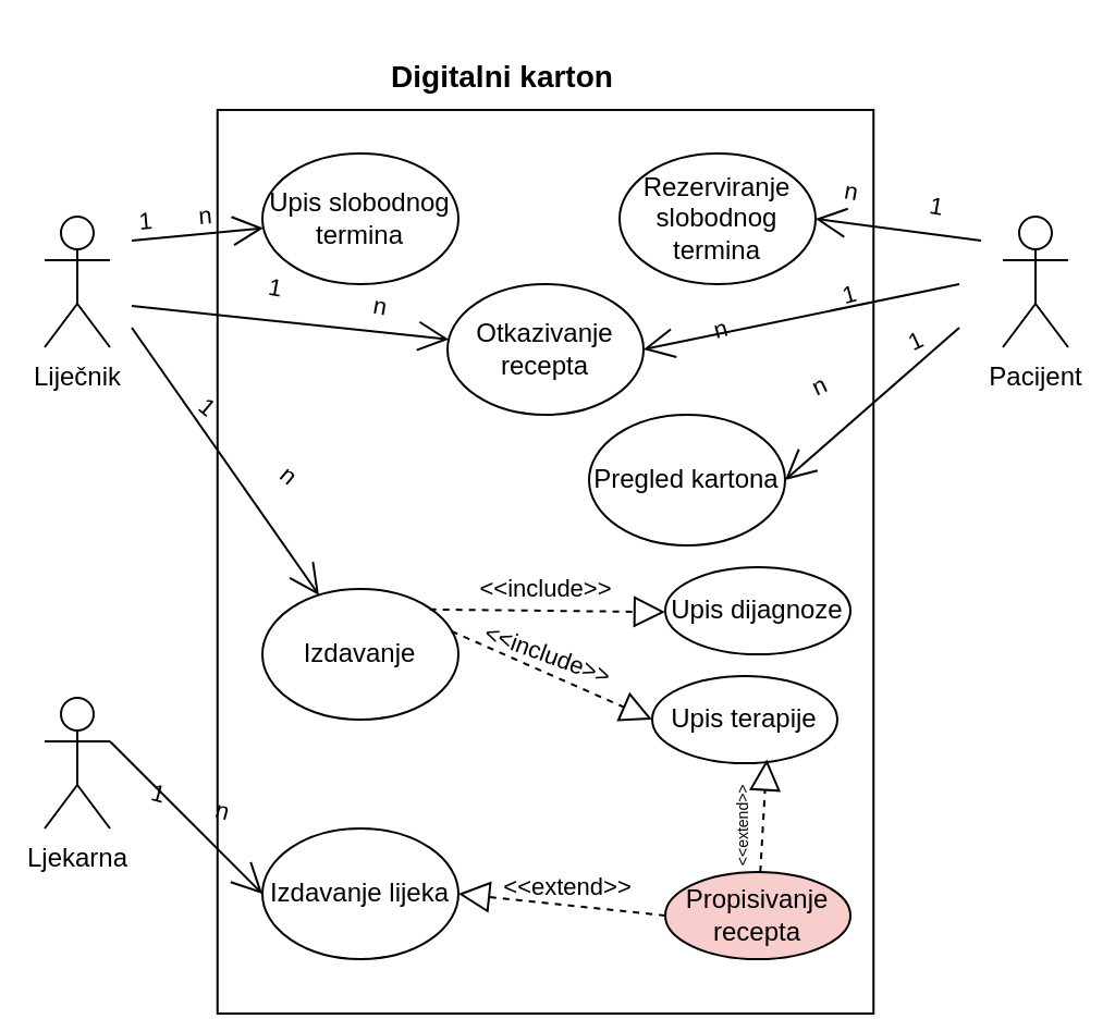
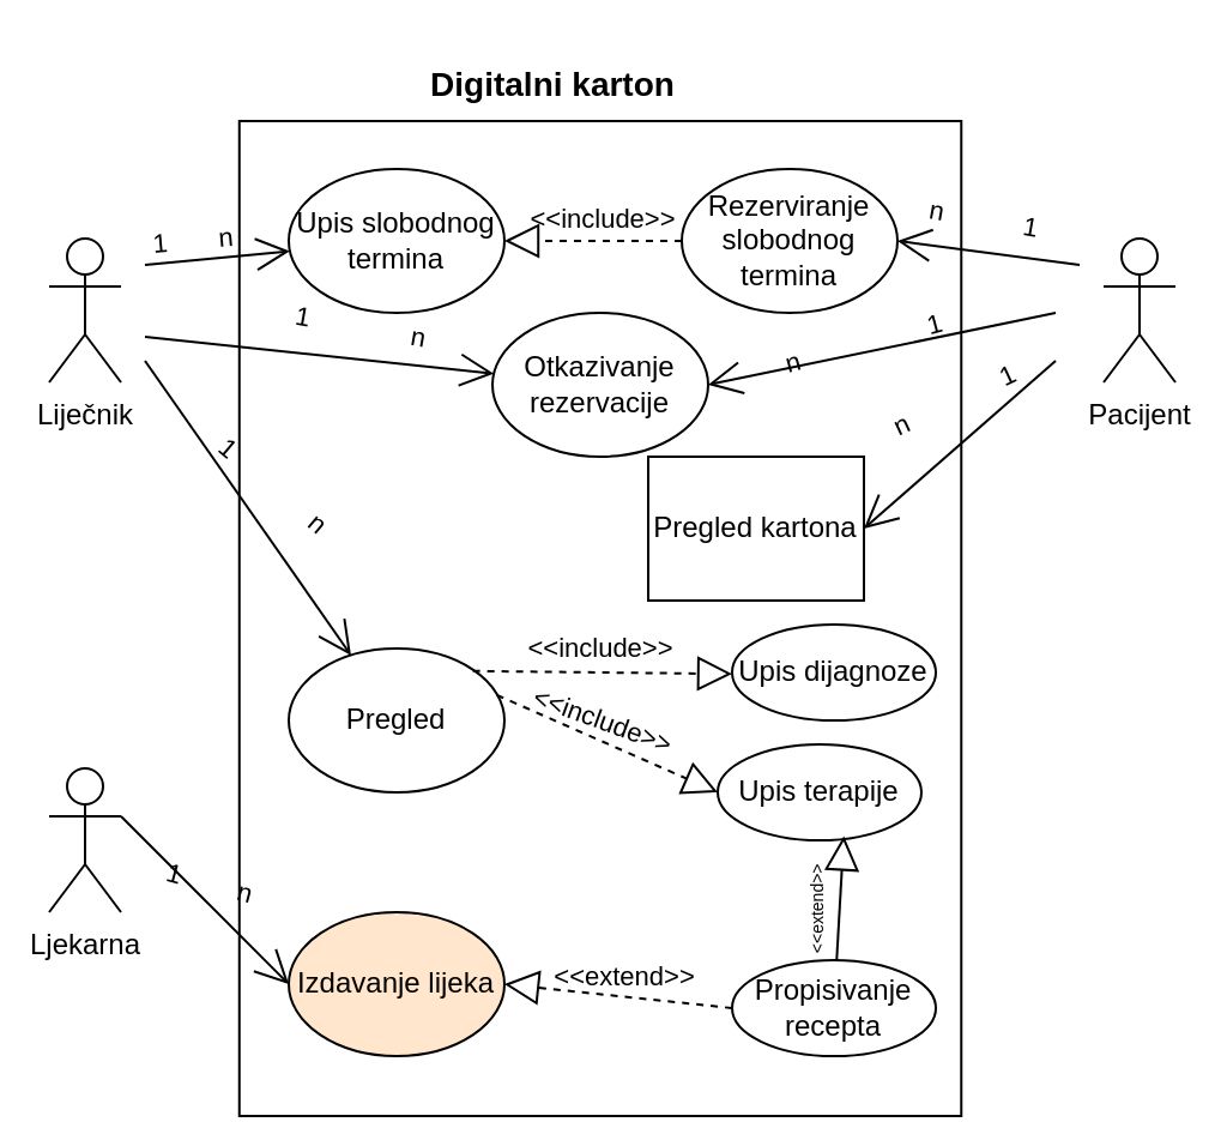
  <mxCell id="0" />
  <mxCell id="1" parent="0" />
  <mxCell id="2" value="" style="rounded=0;whiteSpace=wrap;html=1;rotation=-90;" parent="1" vertex="1"><mxGeometry x="42.5" y="106.88" width="415" height="301.25" as="geometry" /></mxCell>
  <mxCell id="3" value="Liječnik" style="shape=umlActor;verticalLabelPosition=bottom;verticalAlign=top;html=1;outlineConnect=0;" parent="1" vertex="1"><mxGeometry x="20" y="99" width="30" height="60" as="geometry" /></mxCell>
  <mxCell id="4" value="Upis slobodnog termina" style="ellipse;whiteSpace=wrap;html=1;" parent="1" vertex="1"><mxGeometry x="120" y="70" width="90" height="60" as="geometry" /></mxCell>
  <mxCell id="5" value="&lt;b&gt;&lt;font style=&quot;font-size: 14px;&quot;&gt;Digitalni karton&lt;/font&gt;&lt;/b&gt;" style="text;html=1;align=center;verticalAlign=middle;resizable=0;points=[];autosize=1;strokeColor=none;fillColor=none;" parent="1" vertex="1"><mxGeometry x="165" y="20" width="130" height="30" as="geometry" /></mxCell>
  <mxCell id="6" value="Pacijent" style="shape=umlActor;verticalLabelPosition=bottom;verticalAlign=top;html=1;outlineConnect=0;" parent="1" vertex="1"><mxGeometry x="460" y="99" width="30" height="60" as="geometry" /></mxCell>
  <mxCell id="7" value="Rezerviranje slobodnog termina" style="ellipse;whiteSpace=wrap;html=1;" parent="1" vertex="1"><mxGeometry x="284" y="70" width="90" height="60" as="geometry" /></mxCell>
  <mxCell id="8" value="" style="endArrow=open;endFill=1;endSize=12;html=1;rounded=0;" parent="1" target="4" edge="1"><mxGeometry width="160" relative="1" as="geometry"><mxPoint x="60" y="110" as="sourcePoint" /><mxPoint x="460" y="260" as="targetPoint" /></mxGeometry></mxCell>
  <mxCell id="9" value="1&amp;nbsp; &amp;nbsp; &amp;nbsp; &amp;nbsp;n" style="edgeLabel;html=1;align=center;verticalAlign=middle;resizable=0;points=[];labelBackgroundColor=none;rotation=-5;" parent="8" vertex="1" connectable="0"><mxGeometry x="-0.474" y="1" relative="1" as="geometry"><mxPoint x="4" y="-8" as="offset" /></mxGeometry></mxCell>
+ <mxCell id="10" value="" style="endArrow=block;dashed=1;endFill=0;endSize=12;html=1;rounded=0;entryX=1;entryY=0.5;entryDx=0;entryDy=0;" parent="1" source="7" target="4" edge="1"><mxGeometry width="160" relative="1" as="geometry"><mxPoint x="300" y="260" as="sourcePoint" /><mxPoint x="460" y="260" as="targetPoint" /></mxGeometry></mxCell>
+ <mxCell id="11" value="&amp;lt;&amp;lt;include&amp;gt;&amp;gt;" style="edgeLabel;html=1;align=center;verticalAlign=middle;resizable=0;points=[];labelBackgroundColor=none;" parent="10" vertex="1" connectable="0"><mxGeometry x="-0.373" y="3" relative="1" as="geometry"><mxPoint x="-11" y="-13" as="offset" /></mxGeometry></mxCell>
  <mxCell id="12" value="" style="endArrow=open;endFill=1;endSize=12;html=1;rounded=0;entryX=1;entryY=0.5;entryDx=0;entryDy=0;" parent="1" target="7" edge="1"><mxGeometry width="160" relative="1" as="geometry"><mxPoint x="450" y="110" as="sourcePoint" /><mxPoint x="359" y="170" as="targetPoint" /></mxGeometry></mxCell>
  <mxCell id="13" value="n&amp;nbsp; &amp;nbsp; &amp;nbsp; &amp;nbsp; &amp;nbsp; &amp;nbsp;1" style="edgeLabel;html=1;align=center;verticalAlign=middle;resizable=0;points=[];labelBackgroundColor=none;rotation=10;" parent="12" vertex="1" connectable="0"><mxGeometry x="-0.474" y="1" relative="1" as="geometry"><mxPoint x="-20" y="-18" as="offset" /></mxGeometry></mxCell>
- <mxCell id="14" value="Otkazivanje recepta" style="ellipse;whiteSpace=wrap;html=1;" parent="1" vertex="1"><mxGeometry x="205" y="130" width="90" height="60" as="geometry" /></mxCell>
+ <mxCell id="14" value="Otkazivanje rezervacije" style="ellipse;whiteSpace=wrap;html=1;" parent="1" vertex="1"><mxGeometry x="205" y="130" width="90" height="60" as="geometry" /></mxCell>
  <mxCell id="15" value="" style="endArrow=open;endFill=1;endSize=12;html=1;rounded=0;" parent="1" target="14" edge="1"><mxGeometry width="160" relative="1" as="geometry"><mxPoint x="60" y="140" as="sourcePoint" /><mxPoint x="460" y="330" as="targetPoint" /></mxGeometry></mxCell>
  <mxCell id="16" value="1&amp;nbsp; &amp;nbsp; &amp;nbsp; &amp;nbsp; &amp;nbsp; &amp;nbsp; &amp;nbsp; n" style="edgeLabel;html=1;align=center;verticalAlign=middle;resizable=0;points=[];labelBackgroundColor=none;rotation=10;" parent="15" vertex="1" connectable="0"><mxGeometry x="0.227" y="1" relative="1" as="geometry"><mxPoint y="-13" as="offset" /></mxGeometry></mxCell>
  <mxCell id="17" value="" style="endArrow=open;endFill=1;endSize=12;html=1;rounded=0;entryX=1;entryY=0.5;entryDx=0;entryDy=0;" parent="1" target="14" edge="1"><mxGeometry width="160" relative="1" as="geometry"><mxPoint x="440" y="130" as="sourcePoint" /><mxPoint x="192" y="172" as="targetPoint" /></mxGeometry></mxCell>
  <mxCell id="18" value="n&amp;nbsp; &amp;nbsp; &amp;nbsp; &amp;nbsp; &amp;nbsp; &amp;nbsp; &amp;nbsp; &amp;nbsp; &amp;nbsp; 1" style="edgeLabel;html=1;align=center;verticalAlign=middle;resizable=0;points=[];labelBackgroundColor=none;rotation=-15;" parent="17" vertex="1" connectable="0"><mxGeometry x="-0.259" y="2" relative="1" as="geometry"><mxPoint x="-27" as="offset" /></mxGeometry></mxCell>
- <mxCell id="19" value="Izdavanje" style="ellipse;whiteSpace=wrap;html=1;" parent="1" vertex="1"><mxGeometry x="120" y="270" width="90" height="60" as="geometry" /></mxCell>
+ <mxCell id="19" value="Pregled" style="ellipse;whiteSpace=wrap;html=1;" parent="1" vertex="1"><mxGeometry x="120" y="270" width="90" height="60" as="geometry" /></mxCell>
  <mxCell id="20" value="" style="endArrow=open;endFill=1;endSize=12;html=1;rounded=0;" parent="1" target="19" edge="1"><mxGeometry width="160" relative="1" as="geometry"><mxPoint x="60" y="150" as="sourcePoint" /><mxPoint x="457.5" y="470.01" as="targetPoint" /></mxGeometry></mxCell>
  <mxCell id="21" value="1&amp;nbsp; &amp;nbsp; &amp;nbsp; &amp;nbsp; &amp;nbsp; &amp;nbsp; &amp;nbsp; n" style="edgeLabel;html=1;align=center;verticalAlign=middle;resizable=0;points=[];labelBackgroundColor=none;rotation=40;" parent="20" vertex="1" connectable="0"><mxGeometry x="0.227" y="1" relative="1" as="geometry"><mxPoint y="-24" as="offset" /></mxGeometry></mxCell>
  <mxCell id="22" value="" style="endArrow=block;dashed=1;endFill=0;endSize=12;html=1;rounded=0;entryX=0;entryY=0.5;entryDx=0;entryDy=0;exitX=1;exitY=0;exitDx=0;exitDy=0;" parent="1" edge="1"><mxGeometry width="160" relative="1" as="geometry"><mxPoint x="196.82" y="279.397" as="sourcePoint" /><mxPoint x="305" y="280.61" as="targetPoint" /></mxGeometry></mxCell>
  <mxCell id="23" value="&amp;lt;&amp;lt;include&amp;gt;&amp;gt;" style="edgeLabel;html=1;align=center;verticalAlign=middle;resizable=0;points=[];labelBackgroundColor=none;" parent="22" vertex="1" connectable="0"><mxGeometry x="-0.373" y="3" relative="1" as="geometry"><mxPoint x="19" y="-7" as="offset" /></mxGeometry></mxCell>
  <mxCell id="24" value="Upis terapije" style="ellipse;whiteSpace=wrap;html=1;" parent="1" vertex="1"><mxGeometry x="299" y="310" width="85" height="40" as="geometry" /></mxCell>
  <mxCell id="25" value="Upis dijagnoze" style="ellipse;whiteSpace=wrap;html=1;" parent="1" vertex="1"><mxGeometry x="305" y="260" width="85" height="40" as="geometry" /></mxCell>
- <mxCell id="26" value="Propisivanje recepta" style="ellipse;whiteSpace=wrap;html=1;fillColor=#f8cecc;" parent="1" vertex="1"><mxGeometry x="305" y="400" width="85" height="40" as="geometry" /></mxCell>
+ <mxCell id="26" value="Propisivanje recepta" style="ellipse;whiteSpace=wrap;html=1;" parent="1" vertex="1"><mxGeometry x="305" y="400" width="85" height="40" as="geometry" /></mxCell>
  <mxCell id="27" value="" style="endArrow=block;dashed=1;endFill=0;endSize=12;html=1;rounded=0;exitX=1;exitY=0;exitDx=0;exitDy=0;" parent="1" edge="1"><mxGeometry width="160" relative="1" as="geometry"><mxPoint x="206.82" y="289.397" as="sourcePoint" /><mxPoint x="299" y="330" as="targetPoint" /></mxGeometry></mxCell>
  <mxCell id="28" value="&amp;lt;&amp;lt;include&amp;gt;&amp;gt;" style="edgeLabel;html=1;align=center;verticalAlign=middle;resizable=0;points=[];labelBackgroundColor=none;rotation=20;" parent="27" vertex="1" connectable="0"><mxGeometry x="-0.373" y="3" relative="1" as="geometry"><mxPoint x="13" as="offset" /></mxGeometry></mxCell>
- <mxCell id="29" value="" style="endArrow=block;dashed=1;endFill=0;endSize=12;html=1;rounded=0;entryX=0.619;entryY=0.955;entryDx=0;entryDy=0;entryPerimeter=0;" parent="1" edge="1" target="24" source="26"><mxGeometry width="160" relative="1" as="geometry"><mxPoint x="300.58" y="373" as="sourcePoint" /><mxPoint x="195" y="321.213" as="targetPoint" /></mxGeometry></mxCell>
+ <mxCell id="29" value="" style="endArrow=block;dashed=0;endFill=0;endSize=12;html=1;rounded=0;entryX=0.619;entryY=0.955;entryDx=0;entryDy=0;entryPerimeter=0;" parent="1" edge="1" target="24" source="26"><mxGeometry width="160" relative="1" as="geometry"><mxPoint x="300.58" y="373" as="sourcePoint" /><mxPoint x="195" y="321.213" as="targetPoint" /></mxGeometry></mxCell>
  <mxCell id="30" value="&lt;font style=&quot;font-size: 7px;&quot;&gt;&amp;lt;&amp;lt;extend&amp;gt;&amp;gt;&lt;/font&gt;" style="edgeLabel;html=1;align=center;verticalAlign=middle;resizable=0;points=[];labelBackgroundColor=none;rotation=-90;" parent="29" vertex="1" connectable="0"><mxGeometry x="-0.373" y="3" relative="1" as="geometry"><mxPoint x="-7" y="-4" as="offset" /></mxGeometry></mxCell>
  <mxCell id="31" value="Ljekarna" style="shape=umlActor;verticalLabelPosition=bottom;verticalAlign=top;html=1;" parent="1" vertex="1"><mxGeometry x="20" y="320" width="30" height="60" as="geometry" /></mxCell>
- <mxCell id="32" value="Izdavanje lijeka" style="ellipse;whiteSpace=wrap;html=1;" parent="1" vertex="1"><mxGeometry x="120" y="380" width="90" height="60" as="geometry" /></mxCell>
+ <mxCell id="32" value="Izdavanje lijeka" style="ellipse;whiteSpace=wrap;html=1;fillColor=#ffe6cc;" parent="1" vertex="1"><mxGeometry x="120" y="380" width="90" height="60" as="geometry" /></mxCell>
  <mxCell id="33" value="" style="endArrow=block;dashed=1;endFill=0;endSize=12;html=1;rounded=0;exitX=0;exitY=0.5;exitDx=0;exitDy=0;" parent="1" edge="1" source="26"><mxGeometry width="160" relative="1" as="geometry"><mxPoint x="305" y="383" as="sourcePoint" /><mxPoint x="210" y="410" as="targetPoint" /></mxGeometry></mxCell>
  <mxCell id="34" value="&amp;lt;&amp;lt;extend&amp;gt;&amp;gt;" style="edgeLabel;html=1;align=center;verticalAlign=middle;resizable=0;points=[];labelBackgroundColor=none;rotation=0;" parent="33" vertex="1" connectable="0"><mxGeometry x="-0.373" y="3" relative="1" as="geometry"><mxPoint x="-15" y="-13" as="offset" /></mxGeometry></mxCell>
  <mxCell id="35" value="" style="endArrow=open;endFill=1;endSize=12;html=1;rounded=0;exitX=1;exitY=0.333;exitDx=0;exitDy=0;exitPerimeter=0;entryX=0;entryY=0.5;entryDx=0;entryDy=0;" parent="1" source="31" target="32" edge="1"><mxGeometry width="160" relative="1" as="geometry"><mxPoint x="70" y="170" as="sourcePoint" /><mxPoint x="137" y="226" as="targetPoint" /></mxGeometry></mxCell>
  <mxCell id="36" value="1&amp;nbsp; &amp;nbsp; &amp;nbsp; &amp;nbsp; n" style="edgeLabel;html=1;align=center;verticalAlign=middle;resizable=0;points=[];labelBackgroundColor=none;rotation=15;" parent="35" vertex="1" connectable="0"><mxGeometry x="0.227" y="1" relative="1" as="geometry"><mxPoint x="-7" y="-15" as="offset" /></mxGeometry></mxCell>
- <mxCell id="37" value="Pregled kartona" style="ellipse;whiteSpace=wrap;html=1;" parent="1" vertex="1"><mxGeometry x="270" y="190" width="90" height="60" as="geometry" /></mxCell>
+ <mxCell id="37" value="Pregled kartona" style="whiteSpace=wrap;html=1;rounded=0;" parent="1" vertex="1"><mxGeometry x="270" y="190" width="90" height="60" as="geometry" /></mxCell>
  <mxCell id="38" value="" style="endArrow=open;endFill=1;endSize=12;html=1;rounded=0;entryX=1;entryY=0.5;entryDx=0;entryDy=0;" parent="1" target="37" edge="1"><mxGeometry width="160" relative="1" as="geometry"><mxPoint x="440" y="150" as="sourcePoint" /><mxPoint x="192" y="232" as="targetPoint" /></mxGeometry></mxCell>
  <mxCell id="39" value="n&amp;nbsp; &amp;nbsp; &amp;nbsp; &amp;nbsp; &amp;nbsp; &amp;nbsp; &amp;nbsp; 1" style="edgeLabel;html=1;align=center;verticalAlign=middle;resizable=0;points=[];labelBackgroundColor=none;rotation=-25;" parent="38" vertex="1" connectable="0"><mxGeometry x="-0.259" y="2" relative="1" as="geometry"><mxPoint x="-15" y="-10" as="offset" /></mxGeometry></mxCell>
